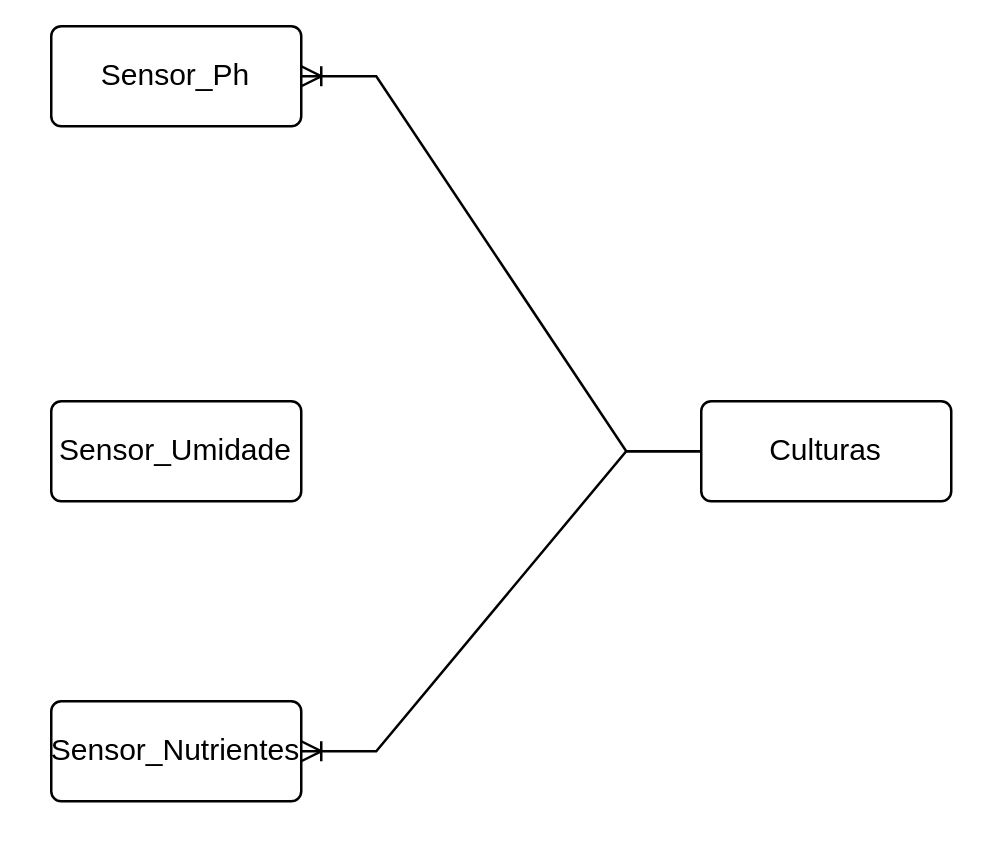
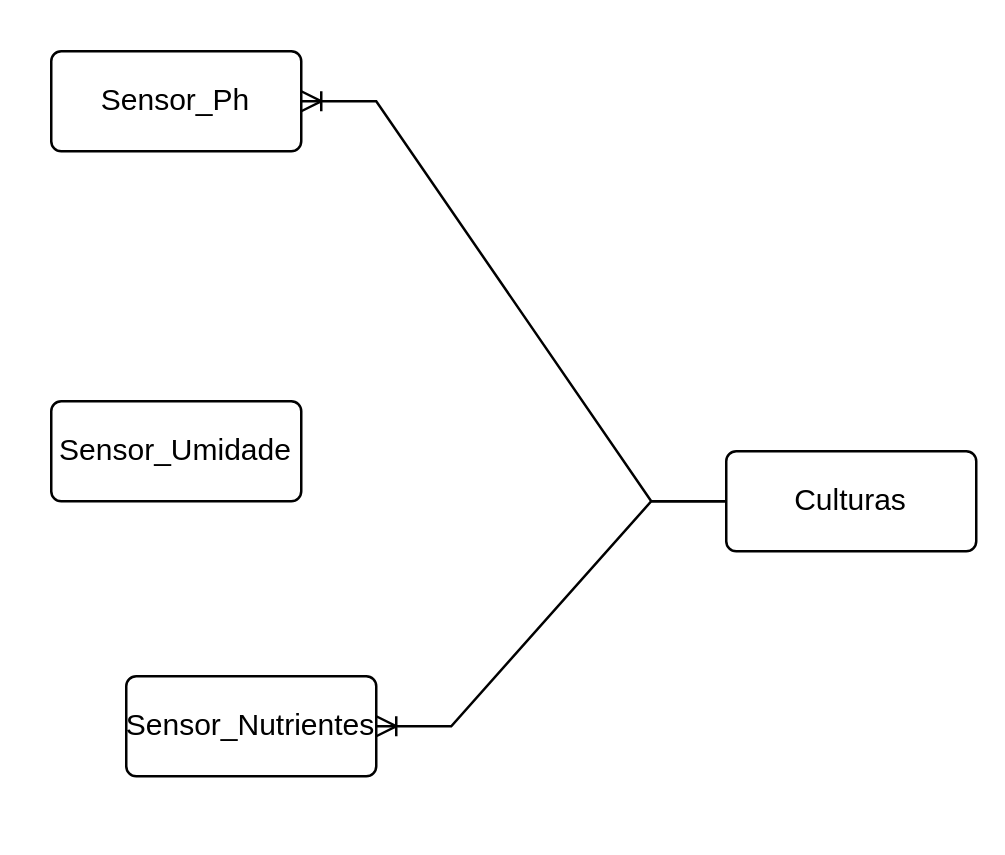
  <mxCell id="0" />
  <mxCell id="1" parent="0" />
- <mxCell id="2" value="Culturas" style="rounded=1;arcSize=10;whiteSpace=wrap;html=1;align=center;" vertex="1" parent="1"><mxGeometry x="280" y="160" width="100" height="40" as="geometry" /></mxCell>
- <mxCell id="3" value="Sensor_Ph" style="rounded=1;arcSize=10;whiteSpace=wrap;html=1;align=center;" vertex="1" parent="1"><mxGeometry x="20" y="10" width="100" height="40" as="geometry" /></mxCell>
+ <mxCell id="2" value="Culturas" style="rounded=1;arcSize=10;whiteSpace=wrap;html=1;align=center;" vertex="1" parent="1"><mxGeometry x="290" y="180" width="100" height="40" as="geometry" /></mxCell>
+ <mxCell id="3" value="Sensor_Ph" style="rounded=1;arcSize=10;whiteSpace=wrap;html=1;align=center;" vertex="1" parent="1"><mxGeometry x="20" y="20" width="100" height="40" as="geometry" /></mxCell>
  <mxCell id="4" value="Sensor_Umidade" style="rounded=1;arcSize=10;whiteSpace=wrap;html=1;align=center;" vertex="1" parent="1"><mxGeometry x="20" y="160" width="100" height="40" as="geometry" /></mxCell>
- <mxCell id="5" value="Sensor_Nutrientes" style="rounded=1;arcSize=10;whiteSpace=wrap;html=1;align=center;" vertex="1" parent="1"><mxGeometry x="20" y="280" width="100" height="40" as="geometry" /></mxCell>
+ <mxCell id="5" value="Sensor_Nutrientes" style="rounded=1;arcSize=10;whiteSpace=wrap;html=1;align=center;" vertex="1" parent="1"><mxGeometry x="50" y="270" width="100" height="40" as="geometry" /></mxCell>
  <mxCell id="6" value="" style="edgeStyle=entityRelationEdgeStyle;fontSize=12;html=1;endArrow=ERoneToMany;rounded=0;entryX=1;entryY=0.5;entryDx=0;entryDy=0;exitX=0;exitY=0.5;exitDx=0;exitDy=0;" edge="1" parent="1" source="2" target="3"><mxGeometry width="100" height="100" relative="1" as="geometry"><mxPoint x="20" y="150" as="sourcePoint" /><mxPoint x="120" y="50" as="targetPoint" /><Array as="points"><mxPoint x="70" y="90" /><mxPoint x="40" y="100" /></Array></mxGeometry></mxCell>
  <mxCell id="7" value="" style="edgeStyle=entityRelationEdgeStyle;fontSize=12;html=1;endArrow=ERoneToMany;rounded=0;entryX=1;entryY=0.5;entryDx=0;entryDy=0;exitX=0;exitY=0.5;exitDx=0;exitDy=0;" edge="1" parent="1" source="2" target="5"><mxGeometry width="100" height="100" relative="1" as="geometry"><mxPoint x="150" y="280" as="sourcePoint" /><mxPoint x="250" y="180" as="targetPoint" /></mxGeometry></mxCell>
